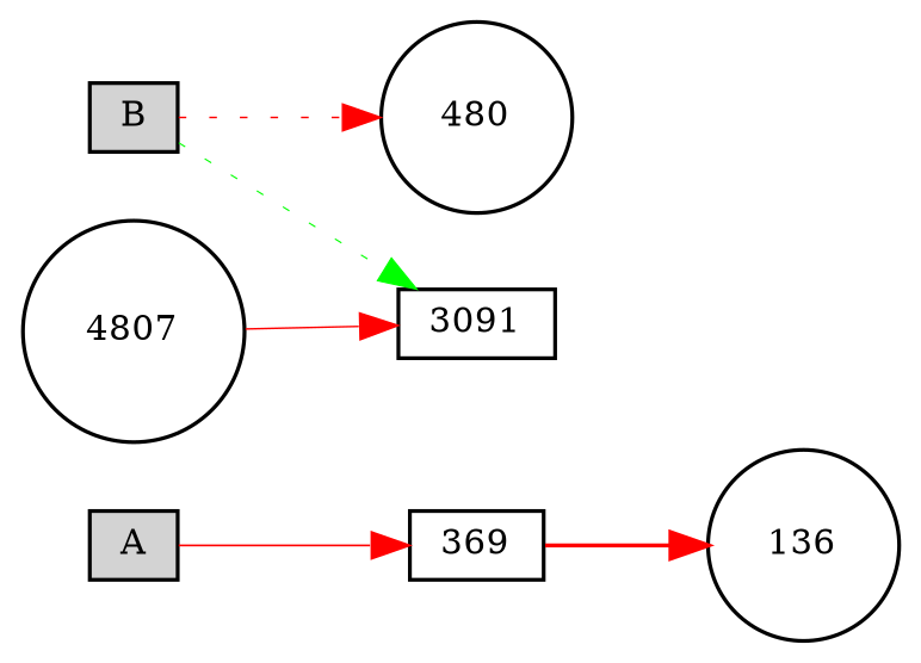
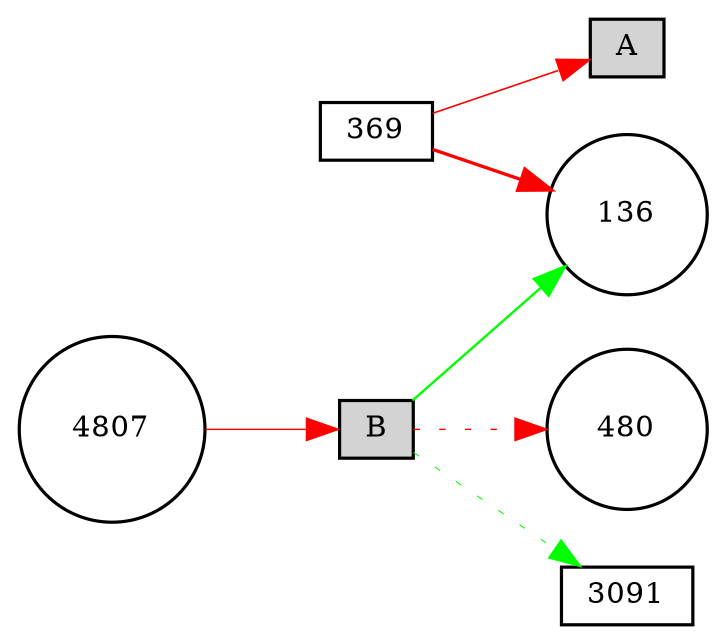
  digraph {
    rankdir=LR
    node [fillcolor=white fontsize=9 shape=box style=filled]
    edge [color=red style=solid]
    A [fillcolor=lightgray height=0.2 width=0.2]
    369 [height=0.2 width=0.2]
    136 [height=0.2 shape=circle width=0.2]
    B [fillcolor=lightgray height=0.2 width=0.2]
    480 [height=0.2 shape=circle width=0.2]
    3091 [height=0.2 width=0.2]
    4807 [height=0.2 shape=circle width=0.2]
-   A -> 369 [penwidth=0.5054009717179131]
+   369 -> A [penwidth=0.5054009717179131]
    369 -> 136 [penwidth=1.0344463559556687]
+   B -> 136 [color=green penwidth=0.7361727504985704]
    B -> 480 [penwidth=0.44455463649391624 style=dotted]
    B -> 3091 [color=green penwidth=0.3353372364837476 style=dotted]
-   4807 -> 3091 [penwidth=0.43398243683062854]
+   4807 -> B [penwidth=0.43398243683062854]
  }
